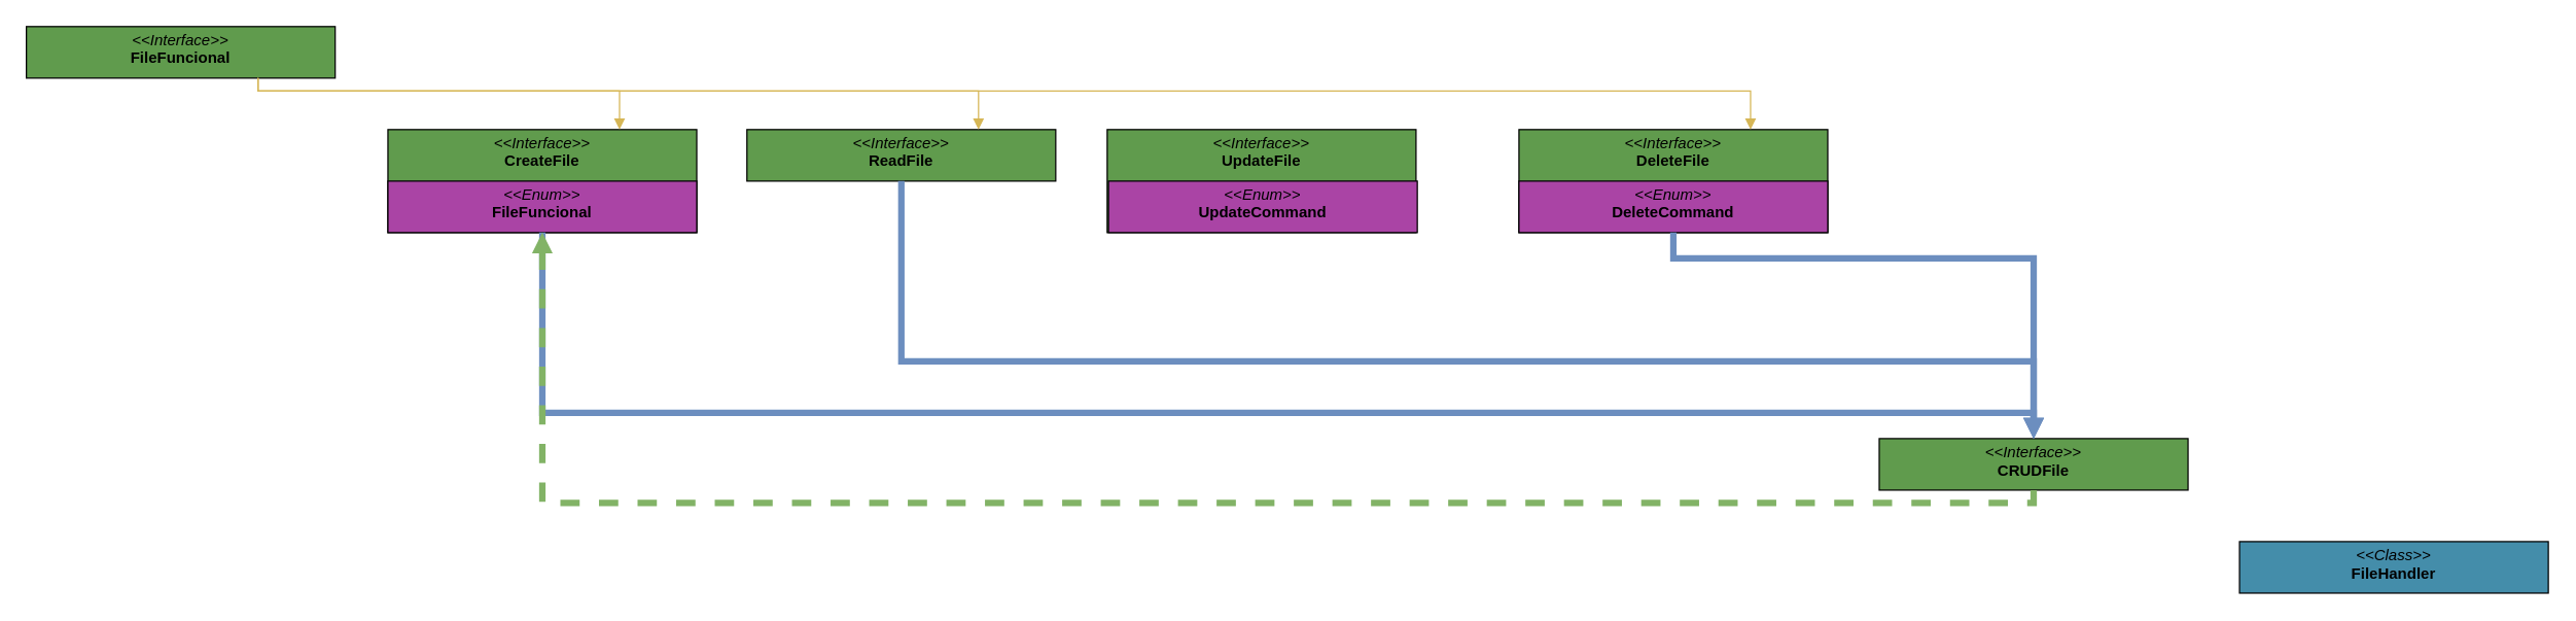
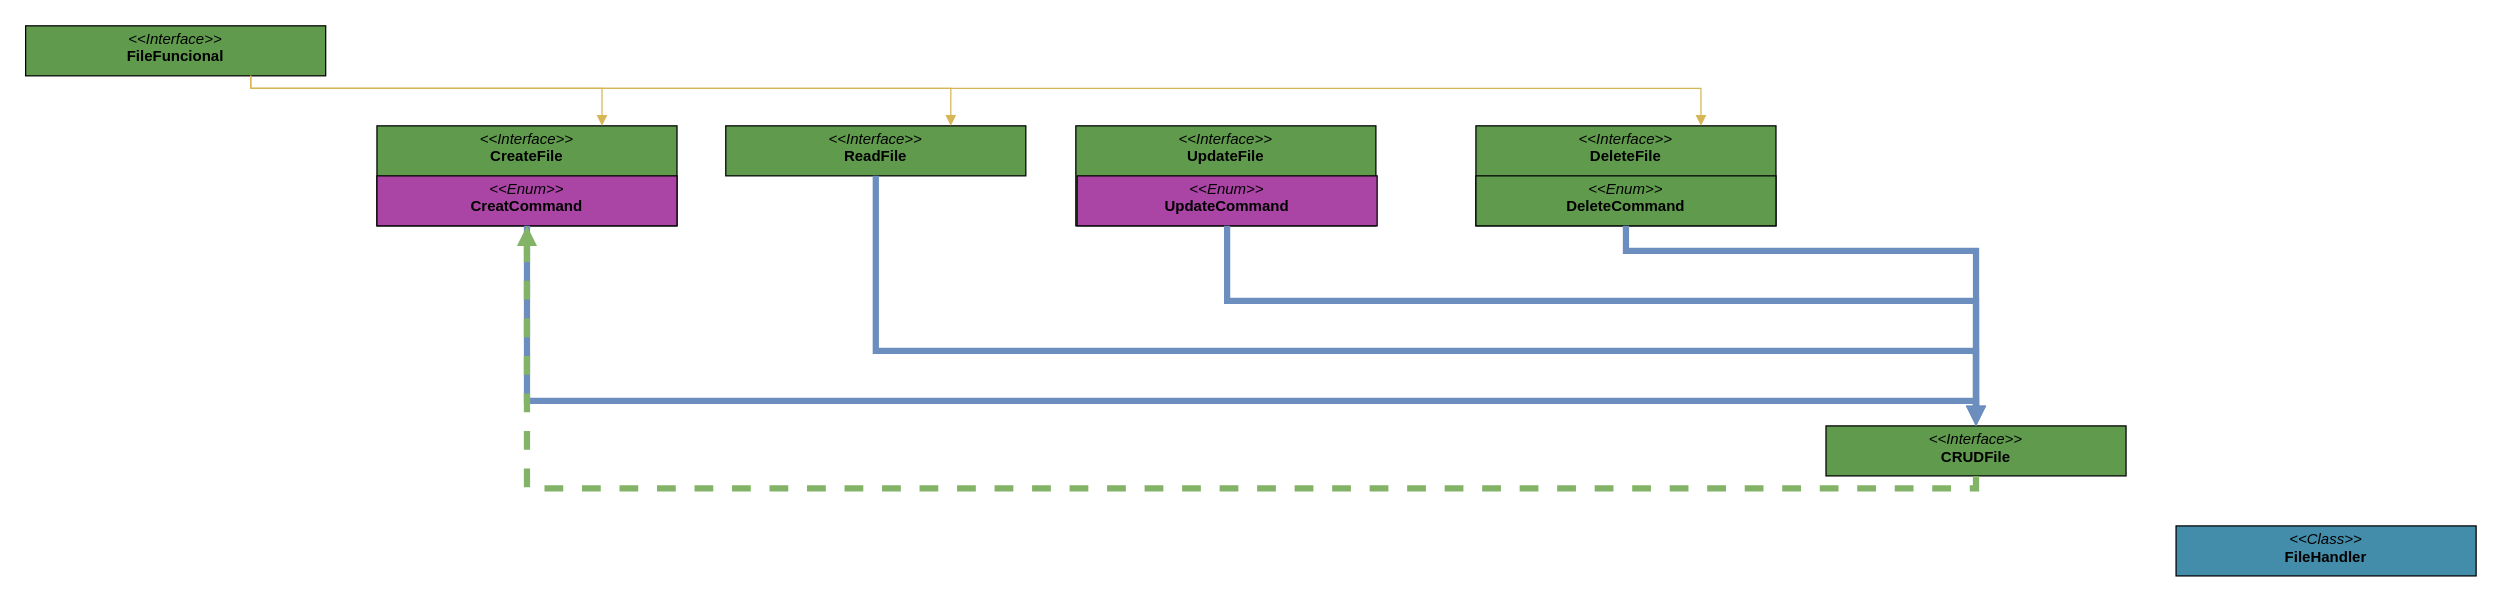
  <mxCell id="0" />
  <mxCell id="1" parent="0" />
  <mxCell id="2" value="&lt;p style=&quot;margin:0px;margin-top:4px;text-align:center;&quot;&gt;&lt;i&gt;&amp;lt;&amp;lt;Interface&amp;gt;&amp;gt;&lt;/i&gt;&lt;br&gt;&lt;b&gt;FileFuncional&lt;/b&gt;&lt;/p&gt;&lt;p style=&quot;margin:0px;margin-left:4px;&quot;&gt;&lt;br&gt;&lt;/p&gt;" style="verticalAlign=top;align=left;overflow=fill;fontSize=12;fontFamily=Helvetica;html=1;whiteSpace=wrap;fillColor=#609B4D;" parent="1" vertex="1"><mxGeometry x="20" y="20" width="240" height="40" as="geometry" /></mxCell>
  <mxCell id="3" value="&lt;p style=&quot;margin:0px;margin-top:4px;text-align:center;&quot;&gt;&lt;i&gt;&amp;lt;&amp;lt;Interface&amp;gt;&amp;gt;&lt;/i&gt;&lt;br&gt;&lt;b&gt;CreateFile&lt;/b&gt;&lt;/p&gt;&lt;p style=&quot;margin:0px;margin-left:4px;&quot;&gt;&lt;br&gt;&lt;/p&gt;" style="verticalAlign=top;align=left;overflow=fill;fontSize=12;fontFamily=Helvetica;html=1;whiteSpace=wrap;fillColor=#609B4D;" parent="1" vertex="1"><mxGeometry x="301" y="100" width="240" height="80" as="geometry" /></mxCell>
- <mxCell id="4" value="&lt;p style=&quot;margin:0px;margin-top:4px;text-align:center;&quot;&gt;&lt;i&gt;&amp;lt;&amp;lt;Enum&amp;gt;&amp;gt;&lt;/i&gt;&lt;br&gt;&lt;b&gt;FileFuncional&lt;/b&gt;&lt;/p&gt;&lt;p style=&quot;margin:0px;margin-left:4px;&quot;&gt;&lt;br&gt;&lt;/p&gt;" style="verticalAlign=top;align=left;overflow=fill;fontSize=12;fontFamily=Helvetica;html=1;whiteSpace=wrap;fillColor=#AA44A5;" parent="1" vertex="1"><mxGeometry x="301" y="140" width="240" height="40" as="geometry" /></mxCell>
+ <mxCell id="4" value="&lt;p style=&quot;margin:0px;margin-top:4px;text-align:center;&quot;&gt;&lt;i&gt;&amp;lt;&amp;lt;Enum&amp;gt;&amp;gt;&lt;/i&gt;&lt;br&gt;&lt;b&gt;CreatCommand&lt;/b&gt;&lt;/p&gt;&lt;p style=&quot;margin:0px;margin-left:4px;&quot;&gt;&lt;br&gt;&lt;/p&gt;" style="verticalAlign=top;align=left;overflow=fill;fontSize=12;fontFamily=Helvetica;html=1;whiteSpace=wrap;fillColor=#AA44A5;" parent="1" vertex="1"><mxGeometry x="301" y="140" width="240" height="40" as="geometry" /></mxCell>
  <mxCell id="5" value="&lt;p style=&quot;margin:0px;margin-top:4px;text-align:center;&quot;&gt;&lt;i&gt;&amp;lt;&amp;lt;Interface&amp;gt;&amp;gt;&lt;/i&gt;&lt;br&gt;&lt;b&gt;ReadFile&lt;/b&gt;&lt;/p&gt;&lt;p style=&quot;margin:0px;margin-left:4px;&quot;&gt;&lt;br&gt;&lt;/p&gt;" style="verticalAlign=top;align=left;overflow=fill;fontSize=12;fontFamily=Helvetica;html=1;whiteSpace=wrap;fillColor=#609B4D;" parent="1" vertex="1"><mxGeometry x="580" y="100" width="240" height="40" as="geometry" /></mxCell>
  <mxCell id="6" value="&lt;p style=&quot;margin:0px;margin-top:4px;text-align:center;&quot;&gt;&lt;i&gt;&amp;lt;&amp;lt;Interface&amp;gt;&amp;gt;&lt;/i&gt;&lt;br&gt;&lt;b&gt;UpdateFile&lt;/b&gt;&lt;/p&gt;&lt;p style=&quot;margin:0px;margin-left:4px;&quot;&gt;&lt;br&gt;&lt;/p&gt;" style="verticalAlign=top;align=left;overflow=fill;fontSize=12;fontFamily=Helvetica;html=1;whiteSpace=wrap;fillColor=#609B4D;" parent="1" vertex="1"><mxGeometry x="860" y="100" width="240" height="80" as="geometry" /></mxCell>
  <mxCell id="7" value="&lt;p style=&quot;margin:0px;margin-top:4px;text-align:center;&quot;&gt;&lt;i&gt;&amp;lt;&amp;lt;Interface&amp;gt;&amp;gt;&lt;/i&gt;&lt;br&gt;&lt;b&gt;DeleteFile&lt;/b&gt;&lt;/p&gt;&lt;p style=&quot;margin:0px;margin-left:4px;&quot;&gt;&lt;br&gt;&lt;/p&gt;" style="verticalAlign=top;align=left;overflow=fill;fontSize=12;fontFamily=Helvetica;html=1;whiteSpace=wrap;fillColor=#609B4D;" parent="1" vertex="1"><mxGeometry x="1180" y="100" width="240" height="80" as="geometry" /></mxCell>
  <mxCell id="8" value="&lt;p style=&quot;margin:0px;margin-top:4px;text-align:center;&quot;&gt;&lt;i&gt;&amp;lt;&amp;lt;Enum&amp;gt;&amp;gt;&lt;/i&gt;&lt;br&gt;&lt;b&gt;UpdateCommand&lt;/b&gt;&lt;/p&gt;&lt;p style=&quot;margin:0px;margin-left:4px;&quot;&gt;&lt;br&gt;&lt;/p&gt;" style="verticalAlign=top;align=left;overflow=fill;fontSize=12;fontFamily=Helvetica;html=1;whiteSpace=wrap;fillColor=#AA44A5;" parent="1" vertex="1"><mxGeometry x="861" y="140" width="240" height="40" as="geometry" /></mxCell>
- <mxCell id="9" value="&lt;p style=&quot;margin:0px;margin-top:4px;text-align:center;&quot;&gt;&lt;i&gt;&amp;lt;&amp;lt;Enum&amp;gt;&amp;gt;&lt;/i&gt;&lt;br&gt;&lt;b&gt;DeleteCommand&lt;/b&gt;&lt;/p&gt;&lt;p style=&quot;margin:0px;margin-left:4px;&quot;&gt;&lt;br&gt;&lt;/p&gt;" style="verticalAlign=top;align=left;overflow=fill;fontSize=12;fontFamily=Helvetica;html=1;whiteSpace=wrap;fillColor=#AA44A5;" parent="1" vertex="1"><mxGeometry x="1180" y="140" width="240" height="40" as="geometry" /></mxCell>
+ <mxCell id="9" value="&lt;p style=&quot;margin:0px;margin-top:4px;text-align:center;&quot;&gt;&lt;i&gt;&amp;lt;&amp;lt;Enum&amp;gt;&amp;gt;&lt;/i&gt;&lt;br&gt;&lt;b&gt;DeleteCommand&lt;/b&gt;&lt;/p&gt;&lt;p style=&quot;margin:0px;margin-left:4px;&quot;&gt;&lt;br&gt;&lt;/p&gt;" style="verticalAlign=top;align=left;overflow=fill;fontSize=12;fontFamily=Helvetica;html=1;whiteSpace=wrap;fillColor=#609b4d;" parent="1" vertex="1"><mxGeometry x="1180" y="140" width="240" height="40" as="geometry" /></mxCell>
  <mxCell id="10" value="&lt;p style=&quot;margin:0px;margin-top:4px;text-align:center;&quot;&gt;&lt;i&gt;&amp;lt;&amp;lt;Interface&amp;gt;&amp;gt;&lt;/i&gt;&lt;br&gt;&lt;b&gt;CRUDFile&lt;/b&gt;&lt;/p&gt;&lt;p style=&quot;margin:0px;margin-left:4px;&quot;&gt;&lt;br&gt;&lt;/p&gt;" style="verticalAlign=top;align=left;overflow=fill;fontSize=12;fontFamily=Helvetica;html=1;whiteSpace=wrap;fillColor=#609B4D;" parent="1" vertex="1"><mxGeometry x="1460" y="340" width="240" height="40" as="geometry" /></mxCell>
  <mxCell id="11" value="" style="endArrow=block;endSize=3;endFill=0;html=1;rounded=0;strokeWidth=5;strokeColor=#6c8ebf;fillColor=#dae8fc;exitX=0.5;exitY=1;exitDx=0;exitDy=0;edgeStyle=orthogonalEdgeStyle;entryX=0.5;entryY=0;entryDx=0;entryDy=0;" parent="1" source="4" target="10" edge="1"><mxGeometry x="-1" y="121" width="160" relative="1" as="geometry"><mxPoint x="311" y="270" as="sourcePoint" /><mxPoint x="1341" y="280" as="targetPoint" /><Array as="points"><mxPoint x="421" y="320" /><mxPoint x="1580" y="320" /></Array><mxPoint x="-14" y="1" as="offset" /></mxGeometry></mxCell>
  <mxCell id="12" value="" style="endArrow=block;endSize=3;endFill=0;html=1;rounded=0;strokeWidth=5;strokeColor=#6c8ebf;fillColor=#dae8fc;exitX=0.5;exitY=1;exitDx=0;exitDy=0;edgeStyle=orthogonalEdgeStyle;entryX=0.5;entryY=0;entryDx=0;entryDy=0;" parent="1" source="5" target="10" edge="1"><mxGeometry x="-1" y="121" width="160" relative="1" as="geometry"><mxPoint x="690" y="210" as="sourcePoint" /><mxPoint x="2010" y="370" as="targetPoint" /><mxPoint x="-14" y="1" as="offset" /><Array as="points"><mxPoint x="700" y="280" /><mxPoint x="1580" y="280" /></Array></mxGeometry></mxCell>
+ <mxCell id="13" value="" style="endArrow=block;endSize=3;endFill=0;html=1;rounded=0;strokeWidth=5;strokeColor=#6c8ebf;fillColor=#dae8fc;exitX=0.5;exitY=1;exitDx=0;exitDy=0;edgeStyle=orthogonalEdgeStyle;entryX=0.5;entryY=0;entryDx=0;entryDy=0;" parent="1" source="8" target="10" edge="1"><mxGeometry x="-1" y="121" width="160" relative="1" as="geometry"><mxPoint x="1070" y="320" as="sourcePoint" /><mxPoint x="1770" y="290" as="targetPoint" /><mxPoint x="-14" y="1" as="offset" /><Array as="points"><mxPoint x="981" y="240" /><mxPoint x="1580" y="240" /></Array></mxGeometry></mxCell>
  <mxCell id="14" value="" style="endArrow=block;endSize=3;endFill=0;html=1;rounded=0;strokeWidth=5;strokeColor=#6c8ebf;fillColor=#dae8fc;exitX=0.5;exitY=1;exitDx=0;exitDy=0;edgeStyle=orthogonalEdgeStyle;entryX=0.5;entryY=0;entryDx=0;entryDy=0;" parent="1" source="9" target="10" edge="1"><mxGeometry x="-1" y="121" width="160" relative="1" as="geometry"><mxPoint x="1090" y="320" as="sourcePoint" /><mxPoint x="2010" y="230" as="targetPoint" /><mxPoint x="-14" y="1" as="offset" /><Array as="points"><mxPoint x="1300" y="200" /><mxPoint x="1580" y="200" /></Array></mxGeometry></mxCell>
  <mxCell id="15" value="" style="html=1;verticalAlign=bottom;endArrow=block;elbow=vertical;rounded=0;fillColor=#fff2cc;strokeColor=#d6b656;exitX=0.75;exitY=1;exitDx=0;exitDy=0;entryX=0.75;entryY=0;entryDx=0;entryDy=0;edgeStyle=orthogonalEdgeStyle;" parent="1" source="2" target="3" edge="1"><mxGeometry x="0.348" y="134" width="80" relative="1" as="geometry"><mxPoint x="180" y="475" as="sourcePoint" /><mxPoint x="410" y="245" as="targetPoint" /><Array as="points"><mxPoint x="200" y="70" /><mxPoint x="481" y="70" /></Array><mxPoint as="offset" /></mxGeometry></mxCell>
  <mxCell id="16" value="" style="html=1;verticalAlign=bottom;endArrow=block;elbow=vertical;rounded=0;fillColor=#fff2cc;strokeColor=#d6b656;exitX=0.75;exitY=1;exitDx=0;exitDy=0;entryX=0.75;entryY=0;entryDx=0;entryDy=0;edgeStyle=orthogonalEdgeStyle;" parent="1" source="2" target="5" edge="1"><mxGeometry x="0.348" y="134" width="80" relative="1" as="geometry"><mxPoint x="500" y="50" as="sourcePoint" /><mxPoint x="840" y="90" as="targetPoint" /><mxPoint as="offset" /><Array as="points"><mxPoint x="200" y="70" /><mxPoint x="760" y="70" /></Array></mxGeometry></mxCell>
  <mxCell id="17" value="" style="html=1;verticalAlign=bottom;endArrow=block;elbow=vertical;rounded=0;fillColor=#fff2cc;strokeColor=#d6b656;exitX=0.75;exitY=1;exitDx=0;exitDy=0;entryX=0.75;entryY=0;entryDx=0;entryDy=0;edgeStyle=orthogonalEdgeStyle;" parent="1" source="2" target="7" edge="1"><mxGeometry x="0.348" y="134" width="80" relative="1" as="geometry"><mxPoint x="950" y="50" as="sourcePoint" /><mxPoint x="1290" y="90" as="targetPoint" /><mxPoint as="offset" /><Array as="points"><mxPoint x="200" y="70" /><mxPoint x="1360" y="70" /></Array></mxGeometry></mxCell>
  <mxCell id="18" value="&lt;p style=&quot;margin:0px;margin-top:4px;text-align:center;&quot;&gt;&lt;i&gt;&amp;lt;&amp;lt;Class&amp;gt;&amp;gt;&lt;/i&gt;&lt;br&gt;&lt;b&gt;FileHandler&lt;/b&gt;&lt;/p&gt;&lt;p style=&quot;margin:0px;margin-left:4px;&quot;&gt;&lt;br&gt;&lt;/p&gt;" style="verticalAlign=top;align=left;overflow=fill;fontSize=12;fontFamily=Helvetica;html=1;whiteSpace=wrap;fillColor=#448DAA;" parent="1" vertex="1"><mxGeometry x="1740" y="420" width="240" height="40" as="geometry" /></mxCell>
  <mxCell id="19" value="" style="endArrow=block;dashed=1;endFill=0;endSize=3;html=1;rounded=0;strokeWidth=5;fillColor=#d5e8d4;strokeColor=#82b366;exitX=0.5;exitY=1;exitDx=0;exitDy=0;edgeStyle=orthogonalEdgeStyle;" parent="1" source="10" target="3" edge="1"><mxGeometry width="160" relative="1" as="geometry"><mxPoint x="1570" y="540" as="sourcePoint" /><mxPoint x="1730" y="540" as="targetPoint" /></mxGeometry></mxCell>
